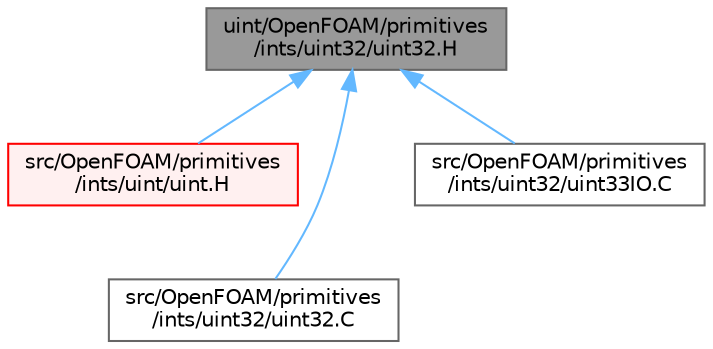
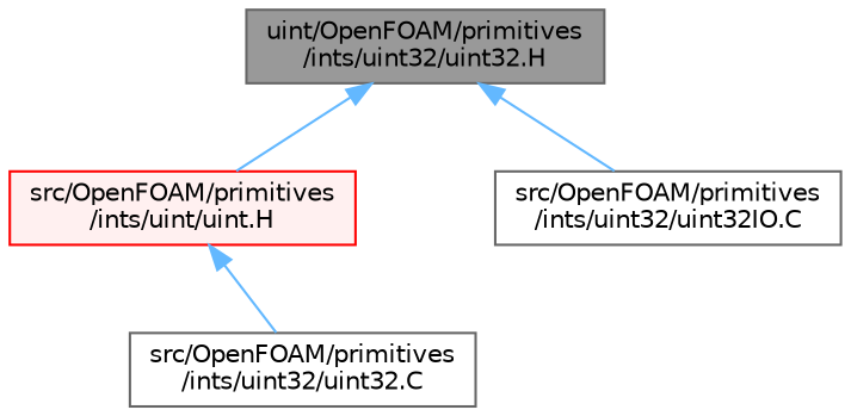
  digraph {
    node [color=grey40 fillcolor=white fontname=Helvetica fontsize=10 shape=box style=filled]
    edge [color=steelblue1 dir=back fontname=Helvetica fontsize=10 labelfontname=Helvetica labelfontsize=10 style=solid]
    n1 [color=gray40 fillcolor=grey60 fontcolor=black height=0.2 label="uint/OpenFOAM/primitives\l/ints/uint32/uint32.H" width=0.4]
    n2 [color=red fillcolor="#FFF0F0" height=0.2 label="src/OpenFOAM/primitives\l/ints/uint/uint.H" width=0.4]
    n3 [height=0.2 label="src/OpenFOAM/primitives\l/ints/uint32/uint32.C" width=0.4]
-   n4 [height=0.2 label="src/OpenFOAM/primitives\l/ints/uint32/uint33IO.C" width=0.4]
+   n4 [height=0.2 label="src/OpenFOAM/primitives\l/ints/uint32/uint32IO.C" width=0.4]
    n1 -> n2
-   n1 -> n3
+   n2 -> n3
    n1 -> n4
  }
